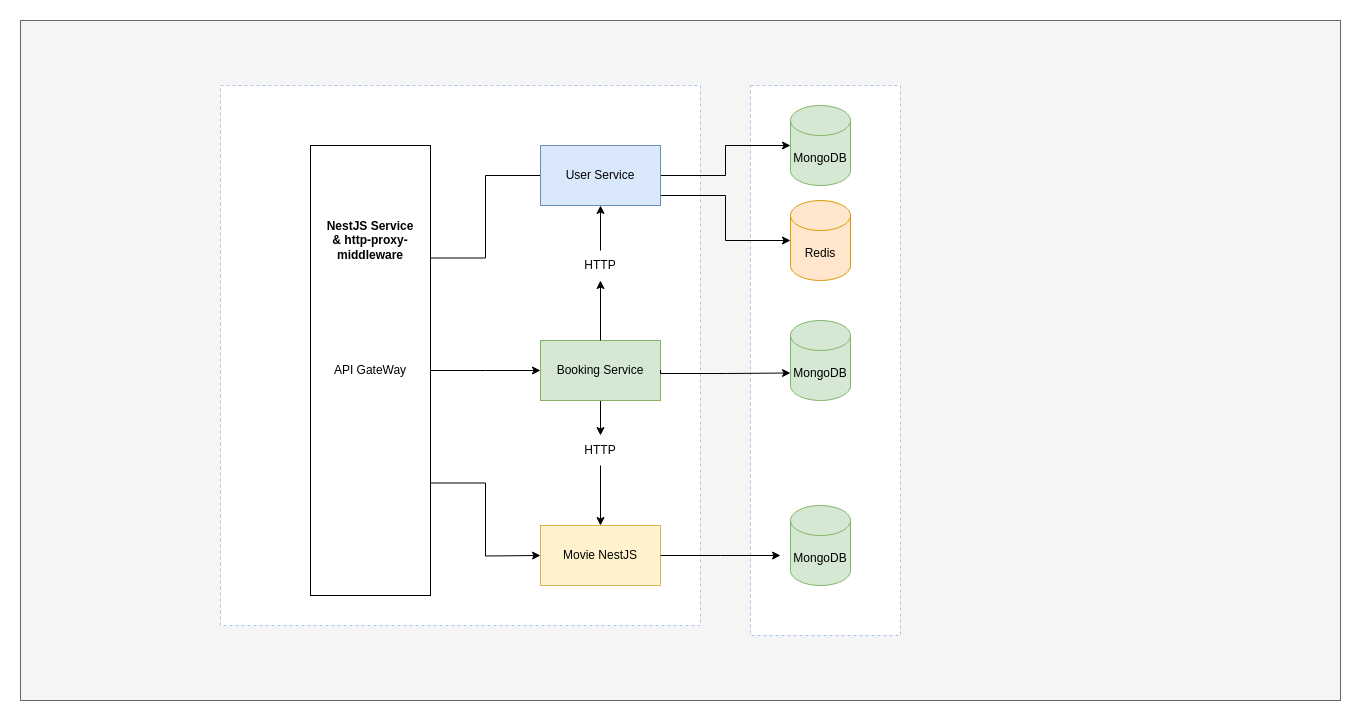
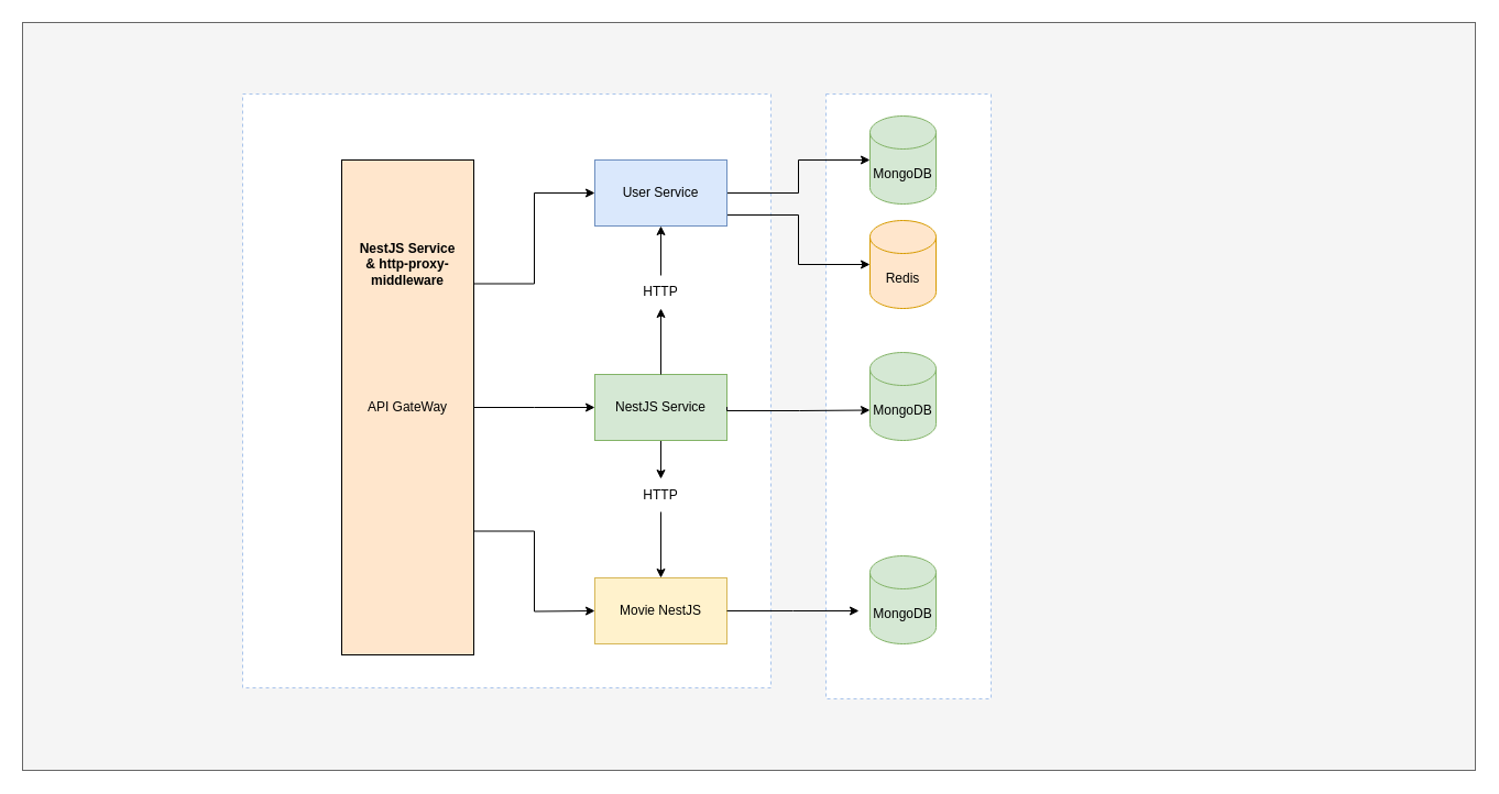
  <mxCell id="0" />
  <mxCell id="1" parent="0" />
  <mxCell id="2" value="" style="rounded=0;whiteSpace=wrap;html=1;fillColor=default;" vertex="1" parent="1"><mxGeometry x="340" y="35" width="790" height="580" as="geometry" /></mxCell>
  <mxCell id="3" value="" style="shape=tableRow;horizontal=0;startSize=0;swimlaneHead=0;swimlaneBody=0;fillColor=none;collapsible=0;dropTarget=0;points=[[0,0.5],[1,0.5]];portConstraint=eastwest;top=0;left=0;right=0;bottom=0;" parent="1" vertex="1"><mxGeometry x="650" y="445" width="180" height="30" as="geometry" /></mxCell>
  <mxCell id="4" value="" style="shape=partialRectangle;connectable=0;fillColor=none;top=0;left=0;bottom=0;right=0;editable=1;overflow=hidden;whiteSpace=wrap;html=1;" parent="3" vertex="1"><mxGeometry width="30" height="30" as="geometry"><mxRectangle width="30" height="30" as="alternateBounds" /></mxGeometry></mxCell>
  <mxCell id="5" value="User Model" style="swimlane;fontStyle=0;childLayout=stackLayout;horizontal=1;startSize=26;horizontalStack=0;resizeParent=1;resizeParentMax=0;resizeLast=0;collapsible=1;marginBottom=0;align=center;fontSize=14;fillColor=#dae8fc;strokeColor=#6c8ebf;" parent="1" vertex="1"><mxGeometry x="440" y="265" width="160" height="180" as="geometry" /></mxCell>
  <mxCell id="6" value="id" style="text;strokeColor=#d79b00;fillColor=#ffe6cc;spacingLeft=4;spacingRight=4;overflow=hidden;rotatable=0;points=[[0,0.5],[1,0.5]];portConstraint=eastwest;fontSize=13;whiteSpace=wrap;html=1;fontStyle=1" parent="5" vertex="1"><mxGeometry y="26" width="160" height="30" as="geometry" /></mxCell>
  <mxCell id="7" value="username" style="text;strokeColor=#d79b00;fillColor=#ffe6cc;spacingLeft=4;spacingRight=4;overflow=hidden;rotatable=0;points=[[0,0.5],[1,0.5]];portConstraint=eastwest;fontSize=13;whiteSpace=wrap;html=1;fontStyle=1;" parent="5" vertex="1"><mxGeometry y="56" width="160" height="30" as="geometry" /></mxCell>
  <mxCell id="8" value="password" style="text;strokeColor=#d79b00;fillColor=#ffe6cc;spacingLeft=4;spacingRight=4;overflow=hidden;rotatable=0;points=[[0,0.5],[1,0.5]];portConstraint=eastwest;fontSize=13;whiteSpace=wrap;html=1;fontStyle=1;" parent="5" vertex="1"><mxGeometry y="86" width="160" height="30" as="geometry" /></mxCell>
  <mxCell id="9" value="fullName" style="text;strokeColor=#d79b00;fillColor=#ffe6cc;spacingLeft=4;spacingRight=4;overflow=hidden;rotatable=0;points=[[0,0.5],[1,0.5]];portConstraint=eastwest;fontSize=13;whiteSpace=wrap;html=1;fontStyle=1;" parent="5" vertex="1"><mxGeometry y="116" width="160" height="30" as="geometry" /></mxCell>
  <mxCell id="10" value="phone" style="text;strokeColor=#d79b00;fillColor=#ffe6cc;spacingLeft=4;spacingRight=4;overflow=hidden;rotatable=0;points=[[0,0.5],[1,0.5]];portConstraint=eastwest;fontSize=13;whiteSpace=wrap;html=1;fontStyle=1;" parent="5" vertex="1"><mxGeometry y="146" width="160" height="34" as="geometry" /></mxCell>
  <mxCell id="11" value="Booking Model" style="swimlane;fontStyle=0;childLayout=stackLayout;horizontal=1;startSize=26;horizontalStack=0;resizeParent=1;resizeParentMax=0;resizeLast=0;collapsible=1;marginBottom=0;align=center;fontSize=14;fillColor=#dae8fc;strokeColor=#6c8ebf;" parent="1" vertex="1"><mxGeometry x="655" y="135" width="160" height="116" as="geometry" /></mxCell>
  <mxCell id="12" value="id" style="text;strokeColor=#d79b00;fillColor=#ffe6cc;spacingLeft=4;spacingRight=4;overflow=hidden;rotatable=0;points=[[0,0.5],[1,0.5]];portConstraint=eastwest;fontSize=13;whiteSpace=wrap;html=1;fontStyle=1;" parent="11" vertex="1"><mxGeometry y="26" width="160" height="30" as="geometry" /></mxCell>
  <mxCell id="13" value="userId" style="text;strokeColor=#d79b00;fillColor=#ffe6cc;spacingLeft=4;spacingRight=4;overflow=hidden;rotatable=0;points=[[0,0.5],[1,0.5]];portConstraint=eastwest;fontSize=13;whiteSpace=wrap;html=1;fontStyle=1;" parent="11" vertex="1"><mxGeometry y="56" width="160" height="30" as="geometry" /></mxCell>
  <mxCell id="14" value="movieId" style="text;strokeColor=#d79b00;fillColor=#ffe6cc;spacingLeft=4;spacingRight=4;overflow=hidden;rotatable=0;points=[[0,0.5],[1,0.5]];portConstraint=eastwest;fontSize=13;whiteSpace=wrap;html=1;fontStyle=1;" parent="11" vertex="1"><mxGeometry y="86" width="160" height="30" as="geometry" /></mxCell>
  <mxCell id="15" value="Movies Model" style="swimlane;fontStyle=0;childLayout=stackLayout;horizontal=1;startSize=26;horizontalStack=0;resizeParent=1;resizeParentMax=0;resizeLast=0;collapsible=1;marginBottom=0;align=center;fontSize=14;fillColor=#dae8fc;strokeColor=#6c8ebf;" parent="1" vertex="1"><mxGeometry x="870" y="265" width="160" height="240" as="geometry" /></mxCell>
  <mxCell id="16" value="id" style="text;strokeColor=#d79b00;fillColor=#ffe6cc;spacingLeft=4;spacingRight=4;overflow=hidden;rotatable=0;points=[[0,0.5],[1,0.5]];portConstraint=eastwest;fontSize=13;whiteSpace=wrap;html=1;fontStyle=1;" parent="15" vertex="1"><mxGeometry y="26" width="160" height="30" as="geometry" /></mxCell>
  <mxCell id="17" value="title" style="text;strokeColor=#d79b00;fillColor=#ffe6cc;spacingLeft=4;spacingRight=4;overflow=hidden;rotatable=0;points=[[0,0.5],[1,0.5]];portConstraint=eastwest;fontSize=13;whiteSpace=wrap;html=1;fontStyle=1;" parent="15" vertex="1"><mxGeometry y="56" width="160" height="30" as="geometry" /></mxCell>
  <mxCell id="18" value="director" style="text;strokeColor=#d79b00;fillColor=#ffe6cc;spacingLeft=4;spacingRight=4;overflow=hidden;rotatable=0;points=[[0,0.5],[1,0.5]];portConstraint=eastwest;fontSize=13;whiteSpace=wrap;html=1;fontStyle=1;" parent="15" vertex="1"><mxGeometry y="86" width="160" height="30" as="geometry" /></mxCell>
  <mxCell id="19" value="actors" style="text;strokeColor=#d79b00;fillColor=#ffe6cc;spacingLeft=4;spacingRight=4;overflow=hidden;rotatable=0;points=[[0,0.5],[1,0.5]];portConstraint=eastwest;fontSize=13;whiteSpace=wrap;html=1;fontStyle=1;" parent="15" vertex="1"><mxGeometry y="116" width="160" height="30" as="geometry" /></mxCell>
  <mxCell id="20" value="actors" style="text;strokeColor=#d79b00;fillColor=#ffe6cc;spacingLeft=4;spacingRight=4;overflow=hidden;rotatable=0;points=[[0,0.5],[1,0.5]];portConstraint=eastwest;fontSize=13;whiteSpace=wrap;html=1;fontStyle=1;" parent="15" vertex="1"><mxGeometry y="146" width="160" height="30" as="geometry" /></mxCell>
  <mxCell id="21" value="ratings" style="text;strokeColor=#d79b00;fillColor=#ffe6cc;spacingLeft=4;spacingRight=4;overflow=hidden;rotatable=0;points=[[0,0.5],[1,0.5]];portConstraint=eastwest;fontSize=13;whiteSpace=wrap;html=1;fontStyle=1;" parent="15" vertex="1"><mxGeometry y="176" width="160" height="30" as="geometry" /></mxCell>
  <mxCell id="22" value="ticket_price" style="text;strokeColor=#d79b00;fillColor=#ffe6cc;spacingLeft=4;spacingRight=4;overflow=hidden;rotatable=0;points=[[0,0.5],[1,0.5]];portConstraint=eastwest;fontSize=13;whiteSpace=wrap;html=1;fontStyle=1;" parent="15" vertex="1"><mxGeometry y="206" width="160" height="34" as="geometry" /></mxCell>
  <mxCell id="23" value="" style="edgeStyle=orthogonalEdgeStyle;rounded=0;orthogonalLoop=1;jettySize=auto;html=1;" edge="1" parent="1" source="13" target="8"><mxGeometry relative="1" as="geometry" /></mxCell>
  <mxCell id="24" value="" style="edgeStyle=orthogonalEdgeStyle;rounded=0;orthogonalLoop=1;jettySize=auto;html=1;exitX=1;exitY=0.5;exitDx=0;exitDy=0;entryX=0;entryY=0.5;entryDx=0;entryDy=0;" edge="1" parent="1" source="14" target="16"><mxGeometry relative="1" as="geometry"><mxPoint x="780" y="165" as="targetPoint" /></mxGeometry></mxCell>
  <mxCell id="25" value="" style="rounded=0;whiteSpace=wrap;html=1;" vertex="1" parent="1"><mxGeometry x="750" y="95" width="120" height="510" as="geometry" /></mxCell>
  <mxCell id="26" value="" style="rounded=0;whiteSpace=wrap;html=1;fillColor=#f5f5f5;strokeColor=#666666;fontColor=#333333;" vertex="1" parent="1"><mxGeometry x="20" y="20" width="1320" height="680" as="geometry" /></mxCell>
  <mxCell id="27" value="" style="rounded=0;whiteSpace=wrap;html=1;dashed=1;strokeColor=#A9C4EB;" vertex="1" parent="1"><mxGeometry x="220" y="85" width="480" height="540" as="geometry" /></mxCell>
  <mxCell id="28" value="" style="rounded=0;whiteSpace=wrap;html=1;dashed=1;strokeColor=#A9C4EB;" vertex="1" parent="1"><mxGeometry x="750" y="85" width="150" height="550" as="geometry" /></mxCell>
- <mxCell id="29" value="" style="edgeStyle=orthogonalEdgeStyle;rounded=0;orthogonalLoop=1;jettySize=auto;html=1;exitX=1;exitY=0.25;exitDx=0;exitDy=0;endArrow=none;" edge="1" parent="1" source="31" target="34"><mxGeometry relative="1" as="geometry" /></mxCell>
+ <mxCell id="29" value="" style="edgeStyle=orthogonalEdgeStyle;rounded=0;orthogonalLoop=1;jettySize=auto;html=1;exitX=1;exitY=0.25;exitDx=0;exitDy=0;" edge="1" parent="1" source="31" target="34"><mxGeometry relative="1" as="geometry" /></mxCell>
  <mxCell id="30" style="edgeStyle=orthogonalEdgeStyle;rounded=0;orthogonalLoop=1;jettySize=auto;html=1;entryX=0;entryY=0.5;entryDx=0;entryDy=0;" edge="1" parent="1" source="31"><mxGeometry relative="1" as="geometry"><mxPoint x="540" y="370" as="targetPoint" /></mxGeometry></mxCell>
- <mxCell id="31" value="API GateWay" style="rounded=0;whiteSpace=wrap;html=1;" vertex="1" parent="1"><mxGeometry y="145" width="120" height="450" as="geometry" x="310" /></mxCell>
+ <mxCell id="31" value="API GateWay" style="rounded=0;whiteSpace=wrap;html=1;fillColor=#ffe6cc;" vertex="1" parent="1"><mxGeometry y="145" width="120" height="450" as="geometry" x="310" /></mxCell>
  <mxCell id="32" value="" style="edgeStyle=orthogonalEdgeStyle;rounded=0;orthogonalLoop=1;jettySize=auto;html=1;" edge="1" parent="1" source="34" target="47"><mxGeometry relative="1" as="geometry"><Array as="points"><mxPoint x="725" y="195" /><mxPoint x="725" y="240" /></Array></mxGeometry></mxCell>
  <mxCell id="33" value="" style="edgeStyle=orthogonalEdgeStyle;rounded=0;orthogonalLoop=1;jettySize=auto;html=1;" edge="1" parent="1" source="34" target="44"><mxGeometry relative="1" as="geometry"><mxPoint x="740" y="175" as="targetPoint" /></mxGeometry></mxCell>
  <mxCell id="34" value="User Service" style="rounded=0;whiteSpace=wrap;html=1;fillColor=#dae8fc;strokeColor=#6c8ebf;" vertex="1" parent="1"><mxGeometry x="540" y="145" width="120" height="60" as="geometry" /></mxCell>
  <mxCell id="35" value="Movie NestJS" style="rounded=0;whiteSpace=wrap;html=1;fillColor=#fff2cc;strokeColor=#d6b656;" vertex="1" parent="1"><mxGeometry x="540" y="525" width="120" height="60" as="geometry" /></mxCell>
  <mxCell id="36" value="" style="edgeStyle=orthogonalEdgeStyle;rounded=0;orthogonalLoop=1;jettySize=auto;html=1;entryX=0.5;entryY=1;entryDx=0;entryDy=0;" edge="1" parent="1" source="41" target="34"><mxGeometry relative="1" as="geometry"><mxPoint x="600" y="260" as="targetPoint" /></mxGeometry></mxCell>
  <mxCell id="37" value="" style="edgeStyle=orthogonalEdgeStyle;rounded=0;orthogonalLoop=1;jettySize=auto;html=1;" edge="1" parent="1" source="38" target="43"><mxGeometry relative="1" as="geometry" /></mxCell>
- <mxCell id="38" value="Booking Service" style="rounded=0;whiteSpace=wrap;html=1;fillColor=#d5e8d4;strokeColor=#82b366;" vertex="1" parent="1"><mxGeometry x="540" y="340" width="120" height="60" as="geometry" /></mxCell>
+ <mxCell id="38" value="NestJS Service" style="rounded=0;whiteSpace=wrap;html=1;fillColor=#d5e8d4;strokeColor=#82b366;" vertex="1" parent="1"><mxGeometry x="540" y="340" width="120" height="60" as="geometry" /></mxCell>
  <mxCell id="39" style="edgeStyle=orthogonalEdgeStyle;rounded=0;orthogonalLoop=1;jettySize=auto;html=1;entryX=0;entryY=0.5;entryDx=0;entryDy=0;exitX=1;exitY=0.75;exitDx=0;exitDy=0;" edge="1" parent="1" source="31"><mxGeometry relative="1" as="geometry"><mxPoint x="430" y="555" as="sourcePoint" /><mxPoint x="540" y="555" as="targetPoint" /></mxGeometry></mxCell>
  <mxCell id="40" value="" style="edgeStyle=orthogonalEdgeStyle;rounded=0;orthogonalLoop=1;jettySize=auto;html=1;entryX=0.5;entryY=1;entryDx=0;entryDy=0;" edge="1" parent="1" source="38" target="41"><mxGeometry relative="1" as="geometry"><mxPoint x="600" y="340" as="sourcePoint" /><mxPoint x="600" y="205" as="targetPoint" /></mxGeometry></mxCell>
  <mxCell id="41" value="HTTP" style="text;html=1;strokeColor=none;fillColor=none;align=center;verticalAlign=middle;whiteSpace=wrap;rounded=0;" vertex="1" parent="1"><mxGeometry x="570" y="250" width="60" height="30" as="geometry" /></mxCell>
  <mxCell id="42" value="" style="edgeStyle=orthogonalEdgeStyle;rounded=0;orthogonalLoop=1;jettySize=auto;html=1;" edge="1" parent="1" source="43" target="35"><mxGeometry relative="1" as="geometry" /></mxCell>
  <mxCell id="43" value="HTTP" style="text;html=1;strokeColor=none;fillColor=none;align=center;verticalAlign=middle;whiteSpace=wrap;rounded=0;" vertex="1" parent="1"><mxGeometry x="570" y="435" width="60" height="30" as="geometry" /></mxCell>
  <mxCell id="44" value="MongoDB" style="shape=cylinder3;whiteSpace=wrap;html=1;boundedLbl=1;backgroundOutline=1;size=15;fillColor=#d5e8d4;strokeColor=#82b366;" vertex="1" parent="1"><mxGeometry x="790" y="105" width="60" height="80" as="geometry" /></mxCell>
  <mxCell id="45" value="MongoDB" style="shape=cylinder3;whiteSpace=wrap;html=1;boundedLbl=1;backgroundOutline=1;size=15;fillColor=#d5e8d4;strokeColor=#82b366;" vertex="1" parent="1"><mxGeometry x="790" y="505" width="60" height="80" as="geometry" /></mxCell>
  <mxCell id="46" value="MongoDB" style="shape=cylinder3;whiteSpace=wrap;html=1;boundedLbl=1;backgroundOutline=1;size=15;fillColor=#d5e8d4;strokeColor=#82b366;" vertex="1" parent="1"><mxGeometry x="790" y="320" width="60" height="80" as="geometry" /></mxCell>
  <mxCell id="47" value="Redis" style="shape=cylinder3;whiteSpace=wrap;html=1;boundedLbl=1;backgroundOutline=1;size=15;fillColor=#ffe6cc;strokeColor=#d79b00;" vertex="1" parent="1"><mxGeometry x="790" y="200" width="60" height="80" as="geometry" /></mxCell>
  <mxCell id="48" style="edgeStyle=orthogonalEdgeStyle;rounded=0;orthogonalLoop=1;jettySize=auto;html=1;entryX=0;entryY=0.5;entryDx=0;entryDy=0;exitX=1;exitY=0.5;exitDx=0;exitDy=0;" edge="1" parent="1" source="35"><mxGeometry relative="1" as="geometry"><mxPoint x="670" y="555" as="sourcePoint" /><mxPoint x="780" y="555" as="targetPoint" /></mxGeometry></mxCell>
  <mxCell id="49" style="edgeStyle=orthogonalEdgeStyle;rounded=0;orthogonalLoop=1;jettySize=auto;html=1;entryX=0;entryY=0;entryDx=0;entryDy=52.5;entryPerimeter=0;" edge="1" parent="1" target="46"><mxGeometry relative="1" as="geometry"><mxPoint x="660" y="369.5" as="sourcePoint" /><mxPoint x="770" y="369.5" as="targetPoint" /><Array as="points"><mxPoint x="660" y="373" /><mxPoint x="726" y="373" /></Array></mxGeometry></mxCell>
  <mxCell id="50" value="NestJS Service &amp;amp;&amp;nbsp;http-proxy-middleware" style="text;html=1;strokeColor=none;fillColor=none;align=center;verticalAlign=middle;whiteSpace=wrap;rounded=0;fontColor=#000000;fontStyle=1" vertex="1" parent="1"><mxGeometry x="320" y="225" width="100" height="30" as="geometry" /></mxCell>
